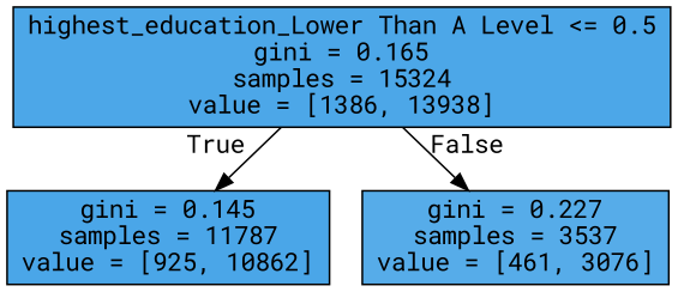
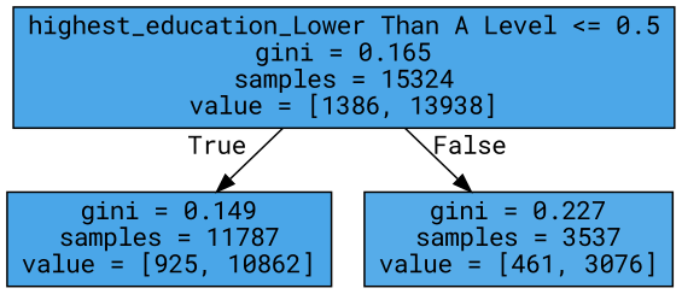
  digraph {
    fontname="Roboto Mono"
    node [color=black shape=box style=filled fontname="Roboto Mono"]
    edge [labeldistance=2.5 fontname="Roboto Mono"]
    n1 [fillcolor="#399de5e6" label="highest_education_Lower Than A Level <= 0.5\ngini = 0.165\nsamples = 15324\nvalue = [1386, 13938]"]
-   n2 [fillcolor="#399de5e9" label="gini = 0.145\nsamples = 11787\nvalue = [925, 10862]"]
+   n2 [fillcolor="#399de5e9" label="gini = 0.149\nsamples = 11787\nvalue = [925, 10862]"]
    n3 [fillcolor="#399de5d9" label="gini = 0.227\nsamples = 3537\nvalue = [461, 3076]"]
    n1 -> n2 [headlabel=True labelangle=45]
    n1 -> n3 [headlabel=False labelangle=-45]
  }
